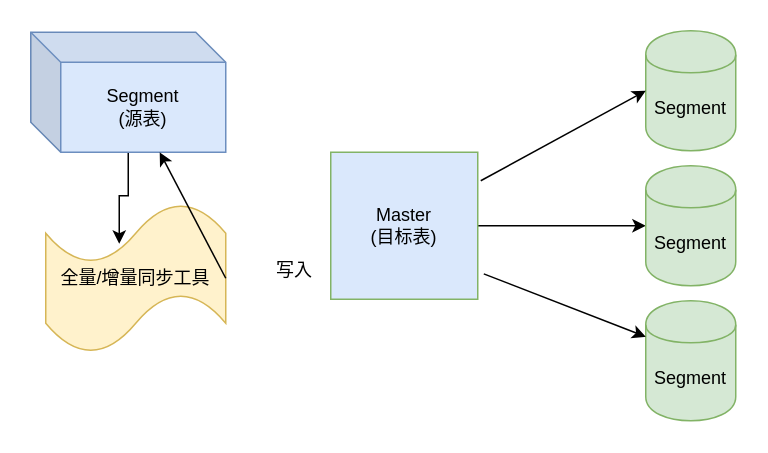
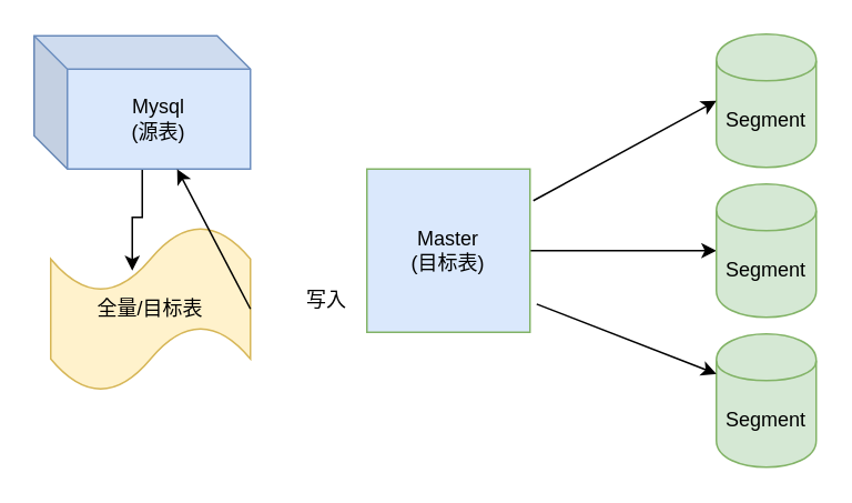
  <mxCell id="0" />
  <mxCell id="1" parent="0" />
  <mxCell id="2" value="" style="edgeStyle=orthogonalEdgeStyle;rounded=0;orthogonalLoop=1;jettySize=auto;html=1;entryX=0;entryY=0.5;entryDx=0;entryDy=0;" edge="1" parent="1" source="3" target="5"><mxGeometry relative="1" as="geometry"><mxPoint x="398" y="149" as="targetPoint" /></mxGeometry></mxCell>
  <mxCell id="3" value="Master&lt;br&gt;(目标表)" style="whiteSpace=wrap;html=1;aspect=fixed;fillColor=#dae8fc;strokeColor=#82b366;" vertex="1" parent="1"><mxGeometry x="220" y="101" width="98" height="98" as="geometry" /></mxCell>
  <mxCell id="4" value="Segment" style="shape=cylinder;whiteSpace=wrap;html=1;boundedLbl=1;backgroundOutline=1;fillColor=#d5e8d4;strokeColor=#82b366;" vertex="1" parent="1"><mxGeometry x="430" y="20" width="60" height="80" as="geometry" /></mxCell>
  <mxCell id="5" value="Segment" style="shape=cylinder;whiteSpace=wrap;html=1;boundedLbl=1;backgroundOutline=1;fillColor=#d5e8d4;strokeColor=#82b366;" vertex="1" parent="1"><mxGeometry x="430" y="110" width="60" height="80" as="geometry" /></mxCell>
  <mxCell id="6" value="Segment" style="shape=cylinder;whiteSpace=wrap;html=1;boundedLbl=1;backgroundOutline=1;fillColor=#d5e8d4;strokeColor=#82b366;" vertex="1" parent="1"><mxGeometry x="430" y="200" width="60" height="80" as="geometry" /></mxCell>
  <mxCell id="7" value="" style="edgeStyle=orthogonalEdgeStyle;rounded=0;orthogonalLoop=1;jettySize=auto;html=1;entryX=0.408;entryY=0.27;entryDx=0;entryDy=0;entryPerimeter=0;" edge="1" parent="1"><mxGeometry relative="1" as="geometry"><mxPoint x="85" y="101" as="sourcePoint" /><mxPoint x="79" y="162" as="targetPoint" /><Array as="points"><mxPoint x="85" y="130" /><mxPoint x="79" y="130" /></Array></mxGeometry></mxCell>
- <mxCell id="8" value="Segment&lt;br&gt;(源表)" style="shape=cube;whiteSpace=wrap;html=1;boundedLbl=1;backgroundOutline=1;darkOpacity=0.05;darkOpacity2=0.1;fillColor=#dae8fc;strokeColor=#6c8ebf;" vertex="1" parent="1"><mxGeometry x="20" y="21" width="130" height="80" as="geometry" /></mxCell>
- <mxCell id="9" value="全量/增量同步工具" style="shape=tape;whiteSpace=wrap;html=1;fillColor=#fff2cc;strokeColor=#d6b656;" vertex="1" parent="1"><mxGeometry x="30" y="135" width="120" height="100" as="geometry" /></mxCell>
+ <mxCell id="8" value="Mysql&lt;br&gt;(源表)" style="shape=cube;whiteSpace=wrap;html=1;boundedLbl=1;backgroundOutline=1;darkOpacity=0.05;darkOpacity2=0.1;fillColor=#dae8fc;strokeColor=#6c8ebf;" vertex="1" parent="1"><mxGeometry x="20" y="21" width="130" height="80" as="geometry" /></mxCell>
+ <mxCell id="9" value="全量/目标表" style="shape=tape;whiteSpace=wrap;html=1;fillColor=#fff2cc;strokeColor=#d6b656;" vertex="1" parent="1"><mxGeometry x="30" y="135" width="120" height="100" as="geometry" /></mxCell>
  <mxCell id="10" value="" style="endArrow=classic;html=1;entryX=0;entryY=0.5;entryDx=0;entryDy=0;" edge="1" parent="1" target="4"><mxGeometry width="50" height="50" relative="1" as="geometry"><mxPoint x="320" y="120" as="sourcePoint" /><mxPoint x="390" y="80" as="targetPoint" /></mxGeometry></mxCell>
  <mxCell id="11" value="" style="endArrow=classic;html=1;exitX=1.041;exitY=0.827;exitDx=0;exitDy=0;exitPerimeter=0;entryX=0;entryY=0.3;entryDx=0;entryDy=0;" edge="1" parent="1" source="3" target="6"><mxGeometry width="50" height="50" relative="1" as="geometry"><mxPoint x="318" y="240" as="sourcePoint" /><mxPoint x="368" y="190" as="targetPoint" /></mxGeometry></mxCell>
  <mxCell id="12" value="" style="endArrow=classic;html=1;exitX=1;exitY=0.5;exitDx=0;exitDy=0;exitPerimeter=0;" edge="1" parent="1" source="9" target="8"><mxGeometry width="50" height="50" relative="1" as="geometry"><mxPoint x="150" y="220" as="sourcePoint" /><mxPoint x="200" y="170" as="targetPoint" /></mxGeometry></mxCell>
  <mxCell id="13" value="写入" style="text;html=1;resizable=0;points=[];autosize=1;align=left;verticalAlign=top;spacingTop=-4;" vertex="1" parent="1"><mxGeometry x="182" y="170" width="40" height="20" as="geometry" /></mxCell>
